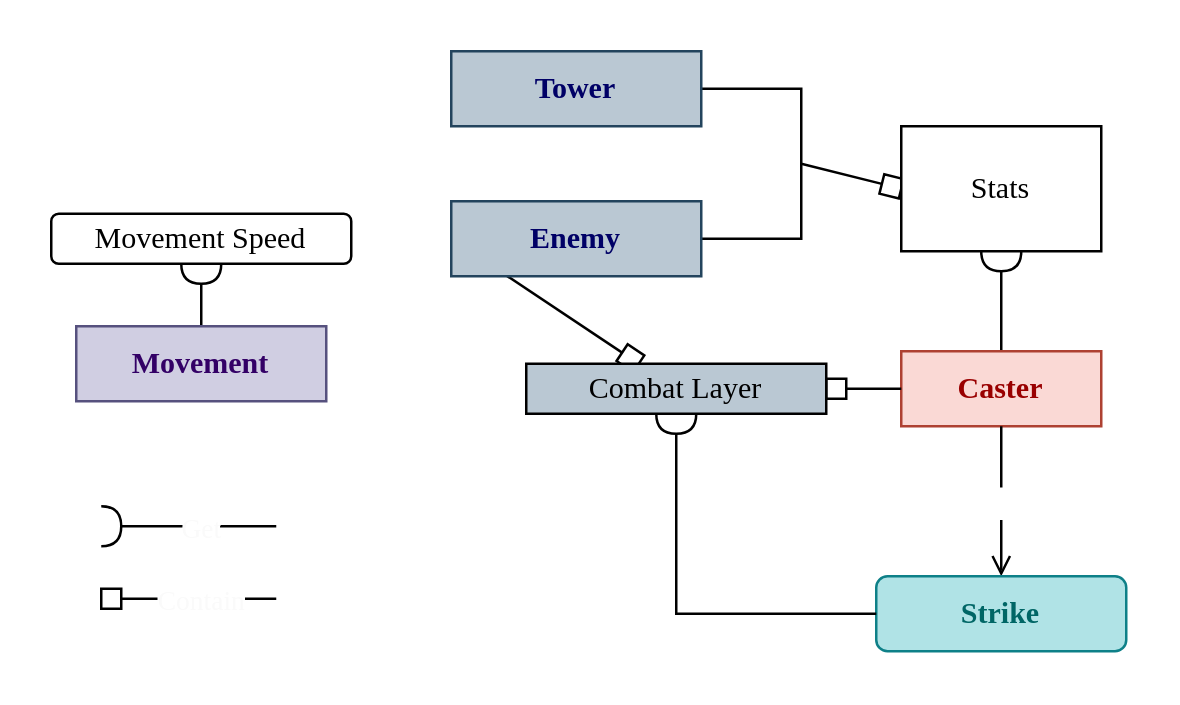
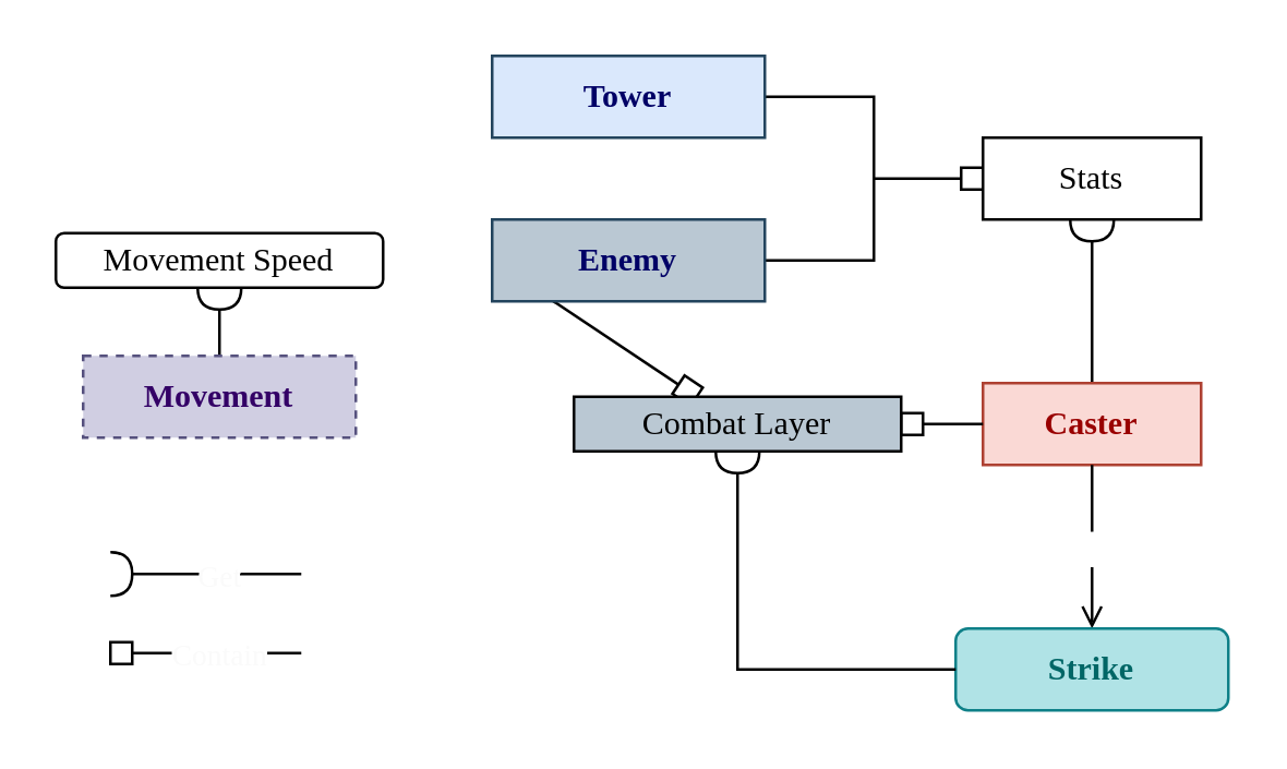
  <mxCell id="0" />
  <mxCell id="1" parent="0" />
  <mxCell id="2" style="edgeStyle=none;html=1;exitX=0;exitY=0.5;exitDx=0;exitDy=0;entryX=1;entryY=0.5;entryDx=0;entryDy=0;fontColor=#000000;strokeColor=default;endArrow=none;endFill=0;startArrow=box;startFill=0;rounded=0;" edge="1" parent="1" source="4" target="5"><mxGeometry relative="1" as="geometry"><Array as="points"><mxPoint x="320" y="65" /><mxPoint x="320" y="35" /></Array></mxGeometry></mxCell>
  <mxCell id="3" style="edgeStyle=none;html=1;entryX=1;entryY=0.5;entryDx=0;entryDy=0;fontColor=#000000;startArrow=none;startFill=0;endArrow=none;endFill=0;strokeColor=default;rounded=0;" edge="1" parent="1" target="7"><mxGeometry relative="1" as="geometry"><mxPoint x="320" y="65" as="sourcePoint" /><Array as="points"><mxPoint x="320" y="95" /></Array></mxGeometry></mxCell>
- <mxCell id="4" value="Stats" style="rounded=0;whiteSpace=wrap;html=1;fontFamily=Jetbrains Mono;" vertex="1" parent="1"><mxGeometry x="360" y="50" width="80" height="50" as="geometry" /></mxCell>
- <mxCell id="5" value="&lt;font&gt;Tower&lt;/font&gt;" style="rounded=0;whiteSpace=wrap;html=1;fillColor=#bac8d3;strokeColor=#23445d;fontFamily=Jetbrains Mono;fontStyle=1;fontColor=#000066;" vertex="1" parent="1"><mxGeometry x="180" y="20" width="100" height="30" as="geometry" /></mxCell>
+ <mxCell id="4" value="Stats" style="rounded=0;whiteSpace=wrap;html=1;fontFamily=Jetbrains Mono;" vertex="1" parent="1"><mxGeometry x="360" y="50" width="80" height="30" as="geometry" /></mxCell>
+ <mxCell id="5" value="&lt;font&gt;Tower&lt;/font&gt;" style="rounded=0;whiteSpace=wrap;html=1;fillColor=#dae8fc;strokeColor=#23445d;fontFamily=Jetbrains Mono;fontStyle=1;fontColor=#000066;" vertex="1" parent="1"><mxGeometry x="180" y="20" width="100" height="30" as="geometry" /></mxCell>
  <mxCell id="6" style="edgeStyle=none;rounded=0;html=1;exitX=0;exitY=0.5;exitDx=0;exitDy=0;fontFamily=Jetbrains Mono;fontColor=#FAFAFA;startArrow=none;startFill=0;endArrow=box;endFill=0;strokeColor=default;" edge="1" parent="1" source="7" target="13"><mxGeometry relative="1" as="geometry" /></mxCell>
  <mxCell id="7" value="&lt;font&gt;Enemy&lt;br&gt;&lt;/font&gt;" style="rounded=0;whiteSpace=wrap;html=1;fillColor=#bac8d3;strokeColor=#23445d;fontFamily=Jetbrains Mono;fontStyle=1;fontColor=#000066;" vertex="1" parent="1"><mxGeometry x="180" y="80" width="100" height="30" as="geometry" /></mxCell>
  <mxCell id="8" style="edgeStyle=none;html=1;exitX=0.5;exitY=0;exitDx=0;exitDy=0;entryX=0.5;entryY=1;entryDx=0;entryDy=0;fontColor=#000000;startArrow=none;startFill=0;endArrow=halfCircle;endFill=0;strokeColor=default;" edge="1" parent="1" source="9" target="4"><mxGeometry relative="1" as="geometry" /></mxCell>
  <mxCell id="9" value="&lt;font&gt;Caster&lt;br&gt;&lt;/font&gt;" style="rounded=0;whiteSpace=wrap;html=1;fillColor=#fad9d5;strokeColor=#ae4132;fontFamily=Jetbrains Mono;fontStyle=1;fontColor=#990000;" vertex="1" parent="1"><mxGeometry x="360" y="140" width="80" height="30" as="geometry" /></mxCell>
  <mxCell id="10" style="edgeStyle=none;rounded=0;html=1;exitX=0.5;exitY=1;exitDx=0;exitDy=0;fontFamily=Roboto;fontColor=#990000;startArrow=none;startFill=0;endArrow=open;endFill=0;strokeColor=default;entryX=0.5;entryY=0;entryDx=0;entryDy=0;" edge="1" parent="1" source="9" target="12"><mxGeometry relative="1" as="geometry"><mxPoint x="280" y="190" as="targetPoint" /><mxPoint x="400" y="200" as="sourcePoint" /></mxGeometry></mxCell>
  <mxCell id="11" value="Create" style="edgeLabel;html=1;align=center;verticalAlign=middle;resizable=0;points=[];fontFamily=Jetbrains Mono;fontColor=#FFFFFF;" vertex="1" connectable="0" parent="10"><mxGeometry x="0.297" relative="1" as="geometry"><mxPoint y="-9" as="offset" /></mxGeometry></mxCell>
  <mxCell id="12" value="&lt;font&gt;Strike&lt;br&gt;&lt;/font&gt;" style="whiteSpace=wrap;html=1;fillColor=#b0e3e6;strokeColor=#0e8088;fontFamily=Jetbrains Mono;fontStyle=1;fontColor=#006666;rounded=1;" vertex="1" parent="1"><mxGeometry x="350" y="230" width="100" height="30" as="geometry" /></mxCell>
  <mxCell id="13" value="Combat Layer" style="rounded=0;whiteSpace=wrap;html=1;fontFamily=Jetbrains Mono;fillColor=#bac8d3;" vertex="1" parent="1"><mxGeometry x="210" y="145" width="120" height="20" as="geometry" /></mxCell>
  <mxCell id="14" style="edgeStyle=none;html=1;exitX=1;exitY=0.5;exitDx=0;exitDy=0;entryX=0;entryY=0.5;entryDx=0;entryDy=0;fontColor=#000000;startArrow=box;startFill=0;endArrow=none;endFill=0;strokeColor=default;" edge="1" parent="1" source="13" target="9"><mxGeometry relative="1" as="geometry"><mxPoint x="370" y="75" as="sourcePoint" /><mxPoint x="290" y="105" as="targetPoint" /></mxGeometry></mxCell>
  <mxCell id="15" style="edgeStyle=none;html=1;exitX=0;exitY=0.5;exitDx=0;exitDy=0;entryX=0.5;entryY=1;entryDx=0;entryDy=0;fontColor=#000000;startArrow=none;startFill=0;endArrow=halfCircle;endFill=0;strokeColor=default;rounded=0;" edge="1" parent="1" source="12" target="13"><mxGeometry relative="1" as="geometry"><mxPoint x="410" y="150" as="sourcePoint" /><mxPoint x="410" y="90" as="targetPoint" /><Array as="points"><mxPoint x="270" y="245" /></Array></mxGeometry></mxCell>
  <mxCell id="16" style="edgeStyle=none;rounded=0;html=1;exitX=0.5;exitY=0;exitDx=0;exitDy=0;entryX=0.5;entryY=1;entryDx=0;entryDy=0;fontFamily=Jetbrains Mono;fontColor=#FAFAFA;startArrow=none;startFill=0;endArrow=halfCircle;endFill=0;strokeColor=default;" edge="1" parent="1" source="17" target="18"><mxGeometry relative="1" as="geometry" /></mxCell>
- <mxCell id="17" value="&lt;font&gt;Movement&lt;br&gt;&lt;/font&gt;" style="rounded=0;whiteSpace=wrap;html=1;fillColor=#d0cee2;strokeColor=#56517e;fontFamily=Jetbrains Mono;fontStyle=1;fontColor=#330066;" vertex="1" parent="1"><mxGeometry x="30" y="130" width="100" height="30" as="geometry" /></mxCell>
+ <mxCell id="17" value="&lt;font&gt;Movement&lt;br&gt;&lt;/font&gt;" style="rounded=0;whiteSpace=wrap;html=1;fillColor=#d0cee2;strokeColor=#56517e;fontFamily=Jetbrains Mono;fontStyle=1;fontColor=#330066;dashed=1;" vertex="1" parent="1"><mxGeometry x="30" y="130" width="100" height="30" as="geometry" /></mxCell>
  <mxCell id="18" value="Movement Speed" style="whiteSpace=wrap;html=1;fontFamily=Jetbrains Mono;rounded=1;" vertex="1" parent="1"><mxGeometry x="20" y="85" width="120" height="20" as="geometry" /></mxCell>
  <mxCell id="19" style="edgeStyle=none;html=1;fontColor=#000000;startArrow=none;startFill=0;endArrow=halfCircle;endFill=0;strokeColor=default;rounded=0;" edge="1" parent="1"><mxGeometry relative="1" as="geometry"><mxPoint x="110" y="210" as="sourcePoint" /><mxPoint x="40" y="210" as="targetPoint" /><Array as="points" /></mxGeometry></mxCell>
  <mxCell id="20" value="Get" style="edgeLabel;html=1;align=center;verticalAlign=middle;resizable=0;points=[];fontFamily=Jetbrains Mono;fontColor=#FAFAFA;fontSize=11;" vertex="1" connectable="0" parent="19"><mxGeometry x="-0.117" y="2" relative="1" as="geometry"><mxPoint y="-2" as="offset" /></mxGeometry></mxCell>
  <mxCell id="21" style="edgeStyle=none;html=1;fontColor=#000000;startArrow=none;startFill=0;endArrow=box;endFill=0;strokeColor=default;rounded=0;" edge="1" parent="1"><mxGeometry relative="1" as="geometry"><mxPoint x="110" y="239" as="sourcePoint" /><mxPoint x="40" y="239" as="targetPoint" /><Array as="points" /></mxGeometry></mxCell>
  <mxCell id="22" value="Contain" style="edgeLabel;html=1;align=center;verticalAlign=middle;resizable=0;points=[];fontFamily=Jetbrains Mono;fontColor=#FAFAFA;fontSize=11;" vertex="1" connectable="0" parent="21"><mxGeometry x="-0.117" y="2" relative="1" as="geometry"><mxPoint y="-2" as="offset" /></mxGeometry></mxCell>
